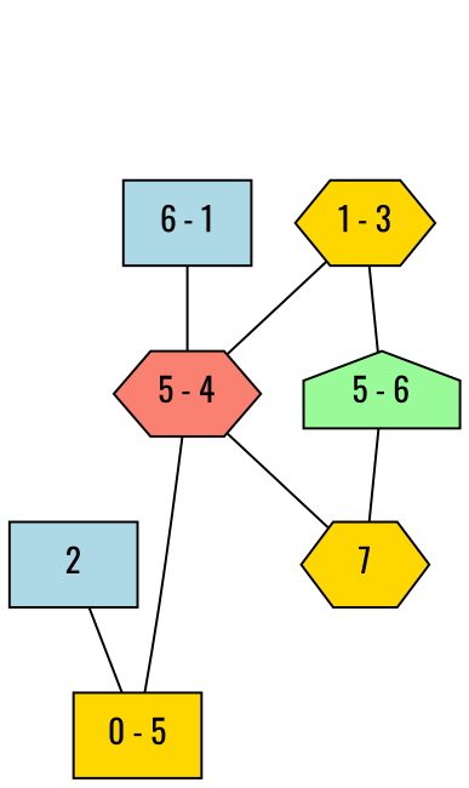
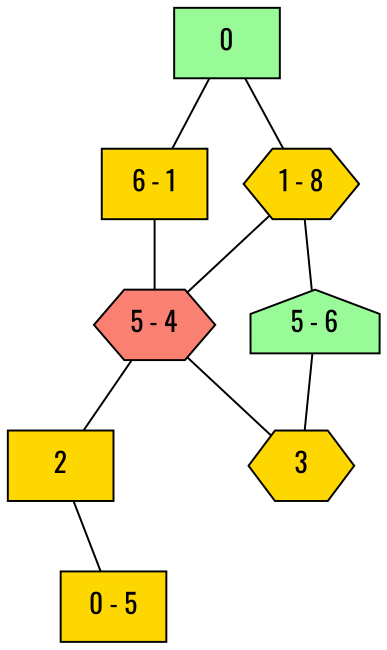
  graph {
    fontname=Oswald
    node [fillcolor=gold fontname=Oswald shape=box style=filled]
    edge [fontname=Oswald]
-   n1 [fillcolor=lightblue label="6 - 1"]
+   n1 [label="6 - 1"]
    n2 [fillcolor=salmon label="5 - 4" shape=hexagon]
-   n4 [label="1 - 3" shape=hexagon]
+   0 [fillcolor=palegreen]
+   n4 [label="1 - 8" shape=hexagon]
    n5 [fillcolor=palegreen label="5 - 6" shape=house]
-   2 [fillcolor=lightblue]
+   2
    n7 [label="0 - 5"]
-   7 [shape=hexagon]
+   7 [shape=hexagon label=3]
    n1 -- n2
-   n2 -- n7
+   n2 -- 2
    n2 -- 7
+   0 -- n1
+   0 -- n4
    n4 -- n2
    n4 -- n5
    n5 -- 7
    2 -- n7
  }
